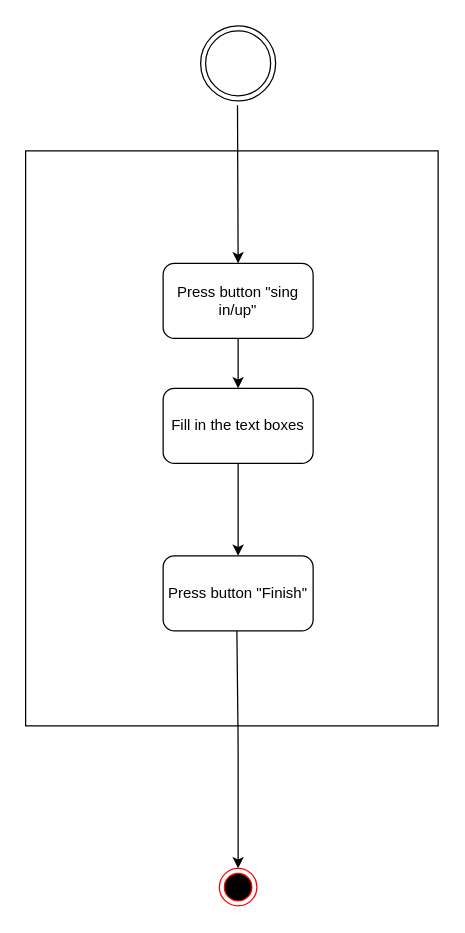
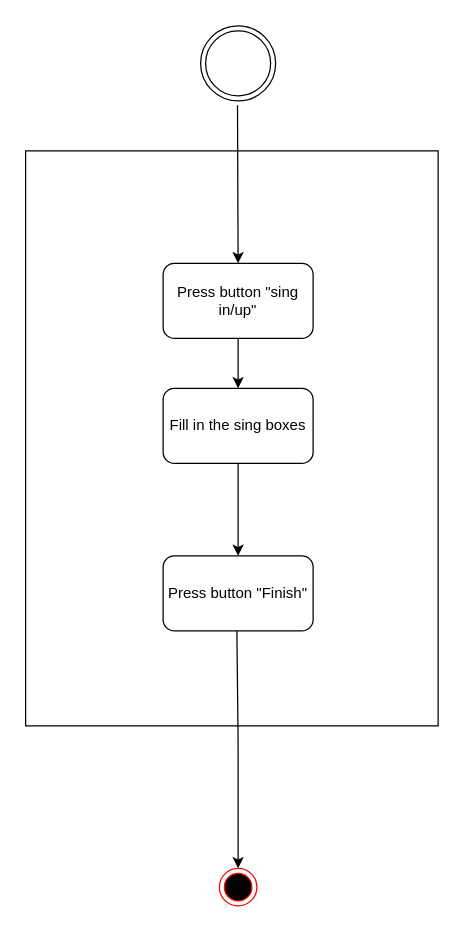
  <mxCell id="0" />
  <mxCell id="1" parent="0" />
  <mxCell id="2" value="" style="rounded=0;whiteSpace=wrap;html=1;" vertex="1" parent="1"><mxGeometry x="20" y="120" width="330" height="460" as="geometry" /></mxCell>
  <mxCell id="3" value="" style="ellipse;html=1;shape=endState;fillColor=#000000;strokeColor=#ff0000;" vertex="1" parent="1"><mxGeometry x="175" y="694" width="30" height="30" as="geometry" /></mxCell>
  <mxCell id="4" value="" style="ellipse;shape=doubleEllipse;html=1;dashed=0;whitespace=wrap;aspect=fixed;" vertex="1" parent="1"><mxGeometry x="160" y="20" width="60" height="60" as="geometry" /></mxCell>
  <mxCell id="5" value="" style="endArrow=classic;html=1;exitX=0.5;exitY=1;exitDx=0;exitDy=0;entryX=0.5;entryY=0;entryDx=0;entryDy=0;" edge="1" parent="1" target="3"><mxGeometry width="50" height="50" relative="1" as="geometry"><mxPoint x="189" y="504" as="sourcePoint" /><mxPoint x="190.375" y="674" as="targetPoint" /><Array as="points"><mxPoint x="190" y="594" /><mxPoint x="190" y="694" /></Array></mxGeometry></mxCell>
  <mxCell id="6" value="" style="endArrow=classic;html=1;exitX=0.5;exitY=1;exitDx=0;exitDy=0;entryX=0.5;entryY=0;entryDx=0;entryDy=0;" edge="1" parent="1" target="8"><mxGeometry width="50" height="50" relative="1" as="geometry"><mxPoint x="189.5" y="83.5" as="sourcePoint" /><mxPoint x="189.859" y="160" as="targetPoint" /></mxGeometry></mxCell>
  <mxCell id="7" style="edgeStyle=orthogonalEdgeStyle;rounded=0;orthogonalLoop=1;jettySize=auto;html=1;entryX=0.5;entryY=0;entryDx=0;entryDy=0;" edge="1" parent="1" source="8"><mxGeometry relative="1" as="geometry"><mxPoint x="190" y="310" as="targetPoint" /></mxGeometry></mxCell>
  <mxCell id="8" value="Press button &quot;sing in/up&quot;" style="rounded=1;whiteSpace=wrap;html=1;" vertex="1" parent="1"><mxGeometry x="130" y="210" width="120" height="60" as="geometry" /></mxCell>
  <mxCell id="9" style="edgeStyle=orthogonalEdgeStyle;rounded=0;orthogonalLoop=1;jettySize=auto;html=1;entryX=0.5;entryY=0;entryDx=0;entryDy=0;" edge="1" parent="1" source="10" target="11"><mxGeometry relative="1" as="geometry" /></mxCell>
- <mxCell id="10" value="Fill in the text boxes" style="rounded=1;whiteSpace=wrap;html=1;" vertex="1" parent="1"><mxGeometry x="130" y="310" width="120" height="60" as="geometry" /></mxCell>
+ <mxCell id="10" value="Fill in the sing boxes" style="rounded=1;whiteSpace=wrap;html=1;" vertex="1" parent="1"><mxGeometry x="130" y="310" width="120" height="60" as="geometry" /></mxCell>
  <mxCell id="11" value="Press button &quot;Finish&quot;" style="rounded=1;whiteSpace=wrap;html=1;" vertex="1" parent="1"><mxGeometry x="130" y="444" width="120" height="60" as="geometry" /></mxCell>
